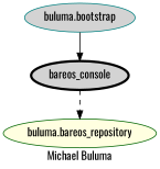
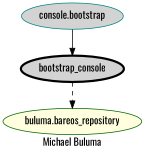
  digraph {
    fontname=Oswald
    label="Michael Buluma"
    node [fillcolor=lightgrey fontname=Oswald style=filled]
    edge [fontname=Oswald]
-   bareos_console [color=black penwidth=3]
+   bareos_console [color=black penwidth=3 label=bootstrap_console]
    "buluma.bareos_repository" [color=darkgreen fillcolor=lightyellow]
-   "buluma.bootstrap" [color=teal]
+   "buluma.bootstrap" [color=teal label="console.bootstrap"]
    bareos_console -> "buluma.bareos_repository" [style=dashed]
    "buluma.bootstrap" -> bareos_console [style=solid]
  }
